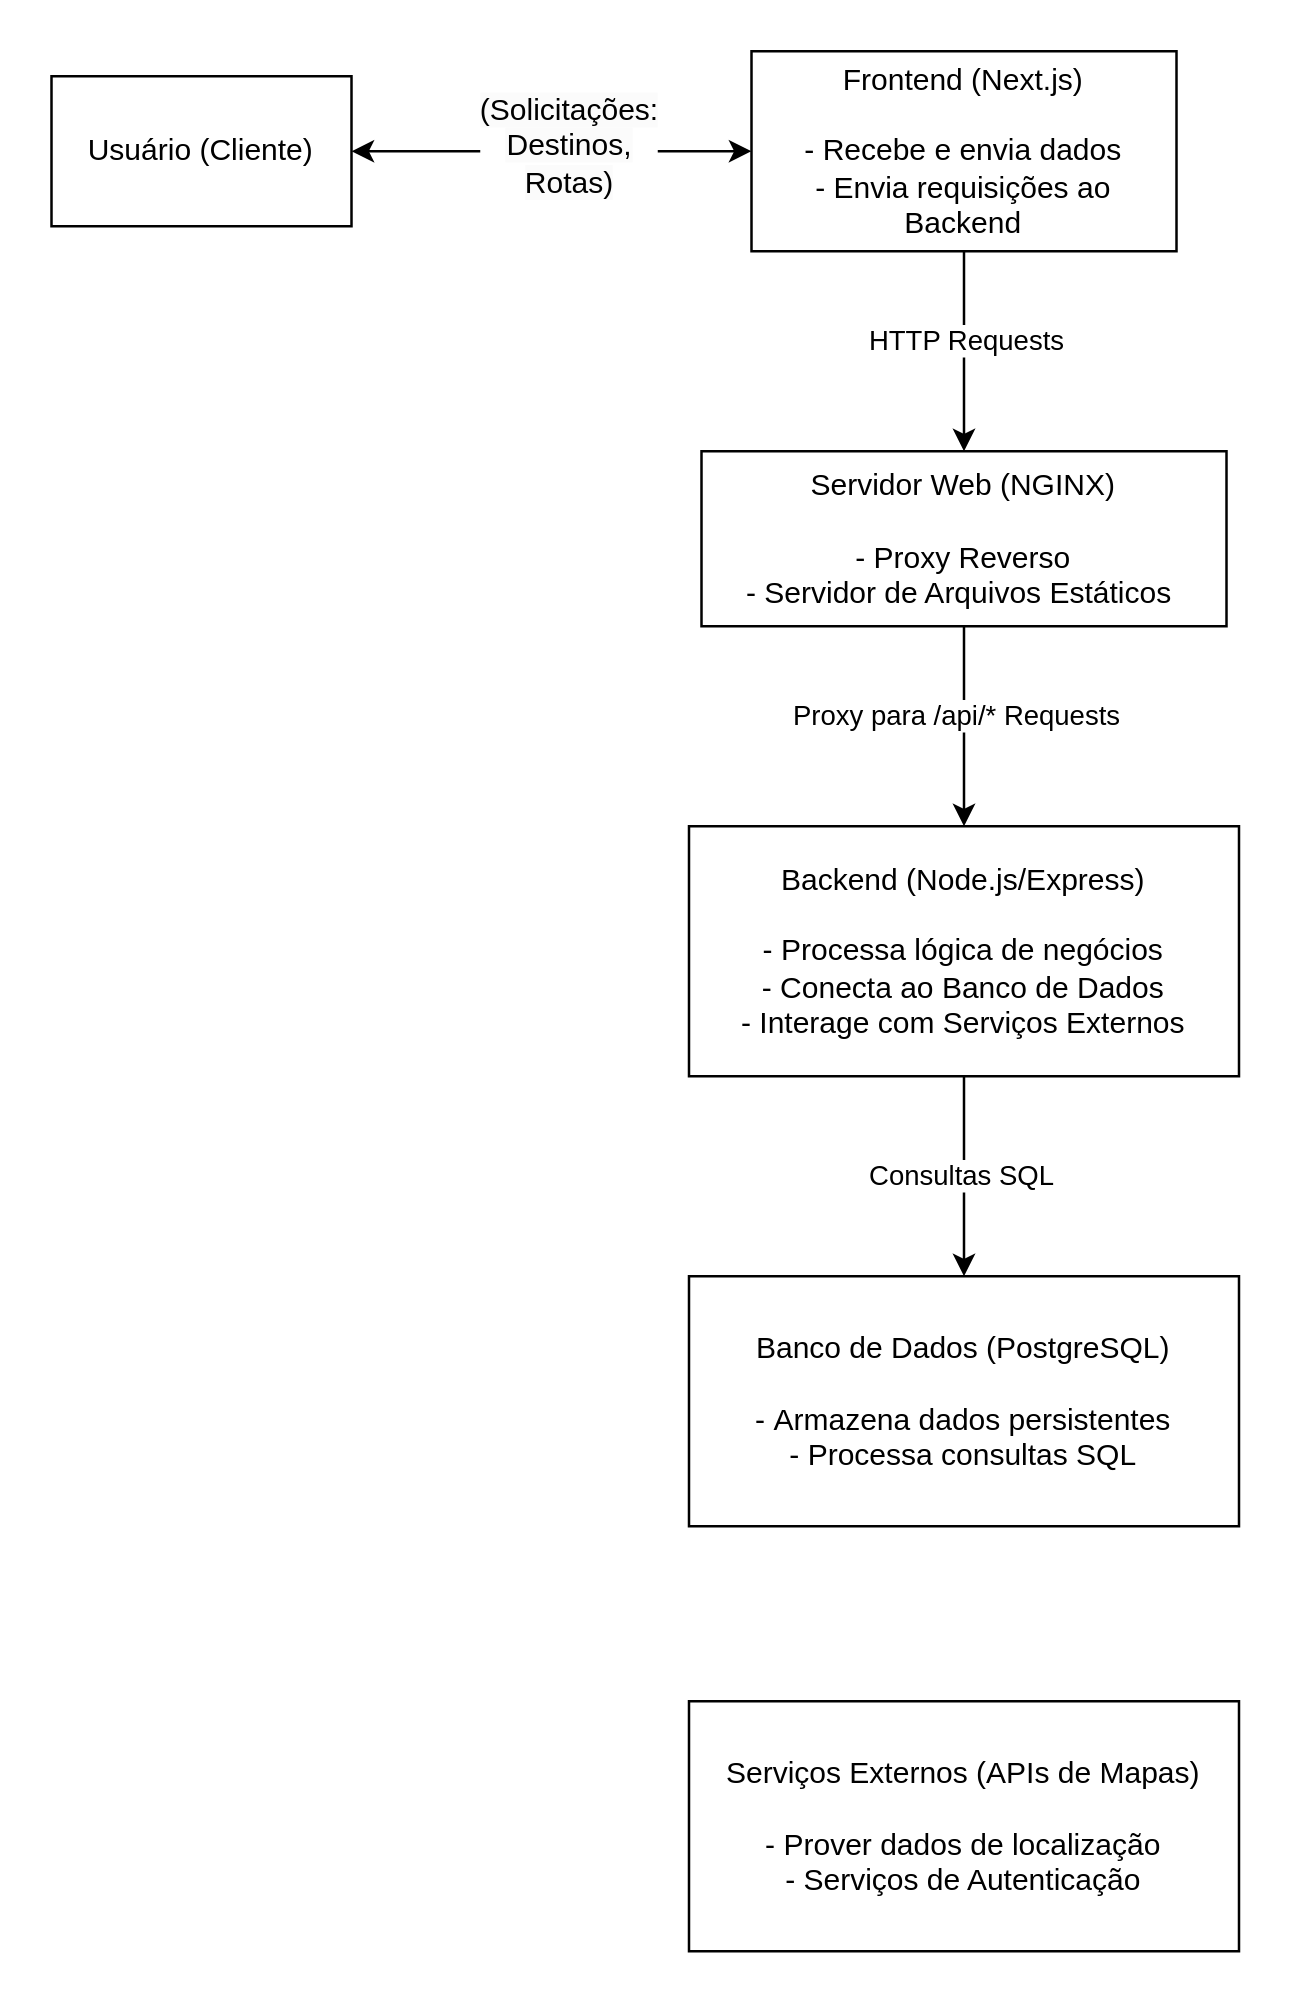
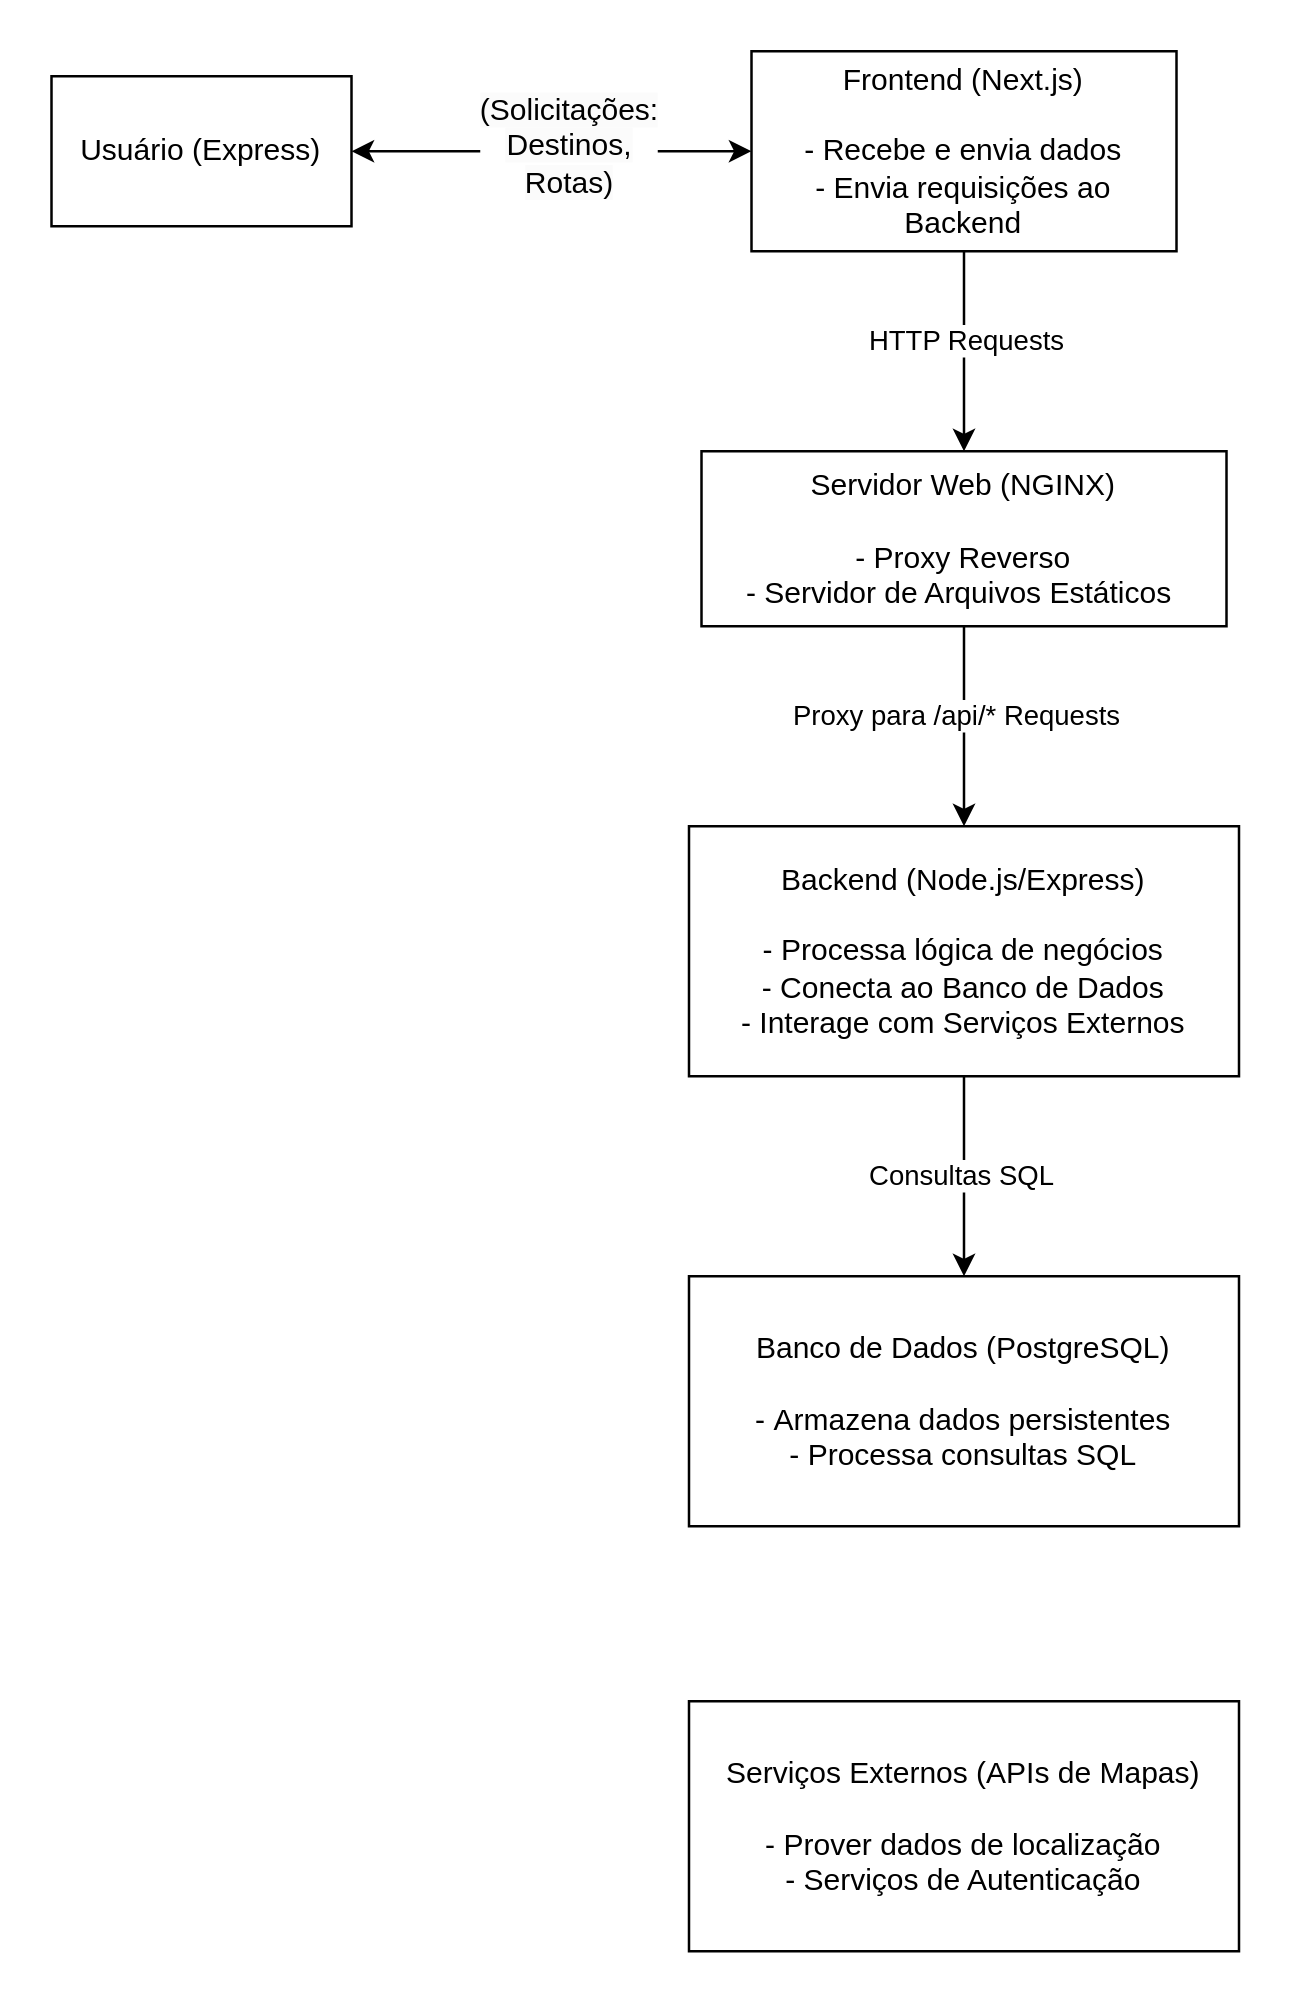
  <mxCell id="0" />
  <mxCell id="1" parent="0" />
- <mxCell id="2" value="&amp;nbsp;Usuário (Cliente)&amp;nbsp;" style="rounded=0;whiteSpace=wrap;html=1;" vertex="1" parent="1"><mxGeometry x="20" y="30" width="120" height="60" as="geometry" /></mxCell>
+ <mxCell id="2" value="&amp;nbsp;Usuário (Express)&amp;nbsp;" style="rounded=0;whiteSpace=wrap;html=1;" vertex="1" parent="1"><mxGeometry x="20" y="30" width="120" height="60" as="geometry" /></mxCell>
  <mxCell id="3" value="" style="endArrow=classic;startArrow=classic;html=1;rounded=0;exitX=1;exitY=0.5;exitDx=0;exitDy=0;" edge="1" parent="1" source="2"><mxGeometry width="50" height="50" relative="1" as="geometry"><mxPoint x="210" y="310" as="sourcePoint" /><mxPoint x="300" y="60" as="targetPoint" /></mxGeometry></mxCell>
  <mxCell id="4" value="&lt;span style=&quot;font-size: 12px; text-wrap: wrap; background-color: rgb(251, 251, 251);&quot;&gt;(Solicitações: Destinos, Rotas)&lt;/span&gt;" style="edgeLabel;html=1;align=center;verticalAlign=middle;resizable=0;points=[];" connectable="0" vertex="1" parent="3"><mxGeometry x="0.071" y="3" relative="1" as="geometry"><mxPoint as="offset" /></mxGeometry></mxCell>
  <mxCell id="5" style="edgeStyle=orthogonalEdgeStyle;rounded=0;orthogonalLoop=1;jettySize=auto;html=1;entryX=0.5;entryY=0;entryDx=0;entryDy=0;" edge="1" parent="1" source="7" target="10"><mxGeometry relative="1" as="geometry" /></mxCell>
  <mxCell id="6" value="HTTP Requests" style="edgeLabel;html=1;align=center;verticalAlign=middle;resizable=0;points=[];" connectable="0" vertex="1" parent="5"><mxGeometry x="-0.123" relative="1" as="geometry"><mxPoint as="offset" /></mxGeometry></mxCell>
  <mxCell id="7" value=" Frontend (Next.js)&lt;div&gt;&lt;br&gt;&lt;div&gt;&lt;span style=&quot;font-size: 12px;&quot;&gt;- Recebe e envia dados&lt;/span&gt;&lt;br&gt;&lt;/div&gt;&lt;div&gt;&lt;span style=&quot;font-size: 12px;&quot;&gt;-&amp;nbsp;&lt;/span&gt;&lt;span style=&quot;background-color: initial;&quot;&gt;Envia requisições ao Backend&lt;/span&gt;&lt;/div&gt;&lt;/div&gt;" style="rounded=0;whiteSpace=wrap;html=1;" vertex="1" parent="1"><mxGeometry x="300" y="20" width="170" height="80" as="geometry" /></mxCell>
  <mxCell id="8" style="edgeStyle=orthogonalEdgeStyle;rounded=0;orthogonalLoop=1;jettySize=auto;html=1;entryX=0.5;entryY=0;entryDx=0;entryDy=0;" edge="1" parent="1" source="10" target="13"><mxGeometry relative="1" as="geometry" /></mxCell>
  <mxCell id="9" value="Proxy para /api/* Requests" style="edgeLabel;html=1;align=center;verticalAlign=middle;resizable=0;points=[];" connectable="0" vertex="1" parent="8"><mxGeometry x="-0.114" y="-4" relative="1" as="geometry"><mxPoint as="offset" /></mxGeometry></mxCell>
  <mxCell id="10" value="Servidor Web (NGINX)&lt;br&gt;&lt;div&gt;&lt;br&gt;&lt;/div&gt;&lt;div&gt;- Proxy Reverso&lt;br&gt;&lt;/div&gt;&lt;div&gt;- Servidor de Arquivos Estáticos&amp;nbsp;&lt;br&gt;&lt;/div&gt;" style="rounded=0;whiteSpace=wrap;html=1;" vertex="1" parent="1"><mxGeometry x="280" y="180" width="210" height="70" as="geometry" /></mxCell>
  <mxCell id="11" style="edgeStyle=orthogonalEdgeStyle;rounded=0;orthogonalLoop=1;jettySize=auto;html=1;entryX=0.5;entryY=0;entryDx=0;entryDy=0;" edge="1" parent="1" source="13" target="14"><mxGeometry relative="1" as="geometry" /></mxCell>
  <mxCell id="12" value="Consultas SQL" style="edgeLabel;html=1;align=center;verticalAlign=middle;resizable=0;points=[];" connectable="0" vertex="1" parent="11"><mxGeometry x="-0.013" y="-2" relative="1" as="geometry"><mxPoint as="offset" /></mxGeometry></mxCell>
  <mxCell id="13" value="&lt;div&gt;Backend (Node.js/Express)&lt;/div&gt;&lt;div&gt;&lt;br&gt;&lt;div&gt;&lt;span style=&quot;font-size: 12px;&quot;&gt;-&amp;nbsp;&lt;/span&gt;&lt;span style=&quot;background-color: initial;&quot;&gt;Processa lógica de negócios&lt;/span&gt;&lt;/div&gt;&lt;div&gt;- Conecta ao Banco de Dados&lt;br&gt;&lt;/div&gt;&lt;/div&gt;&lt;div&gt;-&amp;nbsp;Interage com Serviços Externos&lt;/div&gt;" style="rounded=0;whiteSpace=wrap;html=1;" vertex="1" parent="1"><mxGeometry x="275" y="330" width="220" height="100" as="geometry" /></mxCell>
  <mxCell id="14" value="&lt;div&gt;Banco de Dados (PostgreSQL)&lt;br&gt;&lt;/div&gt;&lt;div&gt;&lt;br&gt;&lt;/div&gt;&lt;div&gt;&lt;div&gt;&lt;span style=&quot;font-size: 12px;&quot;&gt;-&amp;nbsp;&lt;/span&gt;&lt;span style=&quot;background-color: initial;&quot;&gt;Armazena dados persistentes&lt;/span&gt;&lt;/div&gt;&lt;div&gt;- Processa consultas SQL&lt;/div&gt;&lt;/div&gt;" style="rounded=0;whiteSpace=wrap;html=1;" vertex="1" parent="1"><mxGeometry x="275" y="510" width="220" height="100" as="geometry" /></mxCell>
  <mxCell id="15" value="&lt;div&gt;Serviços Externos (APIs de Mapas)&lt;br&gt;&lt;/div&gt;&lt;div&gt;&lt;br&gt;&lt;/div&gt;&lt;div&gt;&lt;div&gt;&lt;span style=&quot;font-size: 12px;&quot;&gt;-&amp;nbsp;&lt;/span&gt;&lt;span style=&quot;background-color: initial;&quot;&gt;Prover dados de localização&lt;/span&gt;&lt;/div&gt;&lt;div&gt;&lt;span style=&quot;background-color: initial;&quot;&gt;-&amp;nbsp;&lt;/span&gt;&lt;span style=&quot;background-color: initial;&quot;&gt;Serviços de Autenticação&lt;/span&gt;&lt;/div&gt;&lt;/div&gt;" style="rounded=0;whiteSpace=wrap;html=1;" vertex="1" parent="1"><mxGeometry x="275" y="680" width="220" height="100" as="geometry" /></mxCell>
